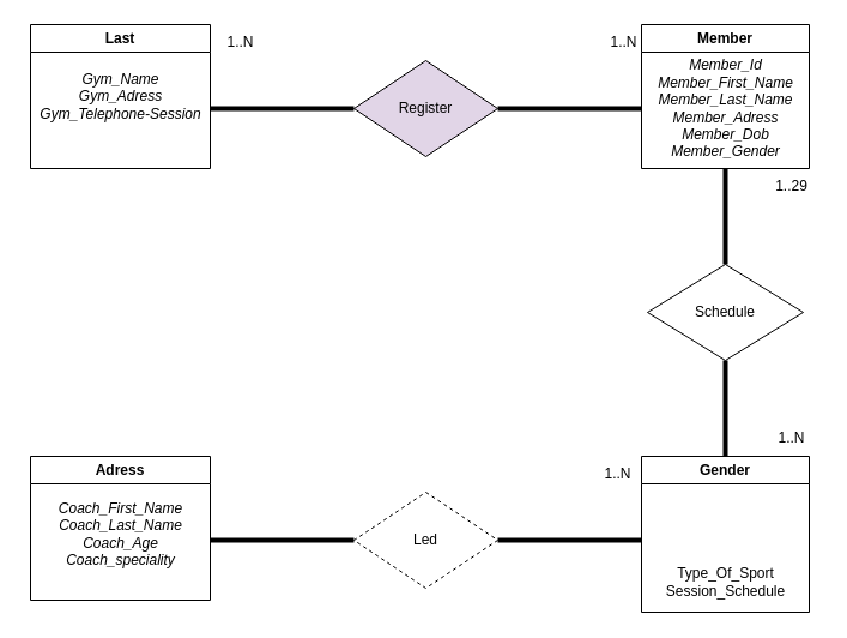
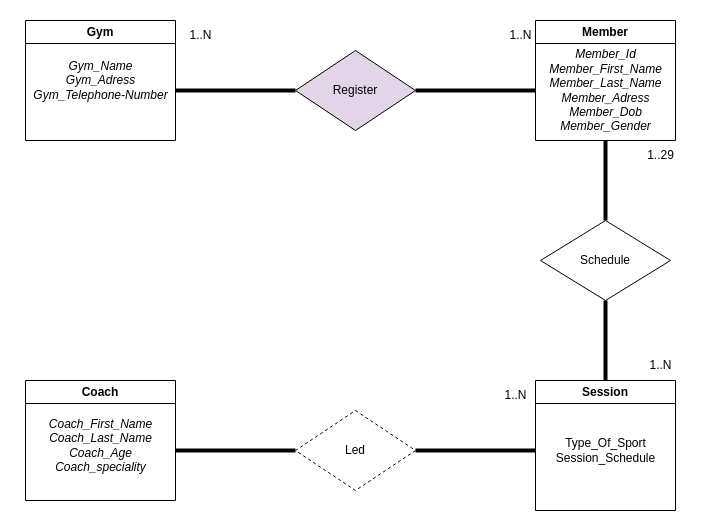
  <mxCell id="0" />
  <mxCell id="1" parent="0" />
- <mxCell id="2" value="Last" style="swimlane;whiteSpace=wrap;html=1;" vertex="1" parent="1"><mxGeometry x="25" y="20" width="150" height="120" as="geometry" /></mxCell>
- <mxCell id="3" value="&lt;i&gt;Gym_Name&lt;br&gt;Gym_Adress&lt;br&gt;Gym_Telephone-Session&lt;/i&gt;" style="text;html=1;align=center;verticalAlign=middle;resizable=0;points=[];autosize=1;strokeColor=none;fillColor=none;" vertex="1" parent="2"><mxGeometry x="-5" y="30" width="160" height="60" as="geometry" /></mxCell>
+ <mxCell id="2" value="Gym" style="swimlane;whiteSpace=wrap;html=1;" vertex="1" parent="1"><mxGeometry x="25" y="20" width="150" height="120" as="geometry" /></mxCell>
+ <mxCell id="3" value="&lt;i&gt;Gym_Name&lt;br&gt;Gym_Adress&lt;br&gt;Gym_Telephone-Number&lt;/i&gt;" style="text;html=1;align=center;verticalAlign=middle;resizable=0;points=[];autosize=1;strokeColor=none;fillColor=none;" vertex="1" parent="2"><mxGeometry x="-5" y="30" width="160" height="60" as="geometry" /></mxCell>
  <mxCell id="4" value="Member" style="swimlane;whiteSpace=wrap;html=1;" vertex="1" parent="1"><mxGeometry x="535" y="20" width="140" height="120" as="geometry" /></mxCell>
  <mxCell id="5" value="&lt;i&gt;Member_Id&lt;/i&gt;&lt;br&gt;&lt;i&gt;Member_First_Name&lt;/i&gt;&lt;br&gt;&lt;i&gt;Member_Last_Name&lt;/i&gt;&lt;br&gt;&lt;i&gt;Member_Adress&lt;/i&gt;&lt;br&gt;&lt;i&gt;Member_Dob&lt;br&gt;Member_Gender&lt;/i&gt;" style="text;html=1;align=center;verticalAlign=middle;resizable=0;points=[];autosize=1;strokeColor=none;fillColor=none;" vertex="1" parent="4"><mxGeometry y="20" width="140" height="100" as="geometry" /></mxCell>
- <mxCell id="6" value="Gender" style="swimlane;whiteSpace=wrap;html=1;" vertex="1" parent="1"><mxGeometry x="535" y="380" width="140" height="130" as="geometry" /></mxCell>
- <mxCell id="7" value="Type_Of_Sport&lt;br&gt;Session_Schedule&lt;br&gt;" style="text;html=1;align=center;verticalAlign=middle;resizable=0;points=[];autosize=1;strokeColor=none;fillColor=none;" vertex="1" parent="6"><mxGeometry x="10" y="85" width="120" height="40" as="geometry" /></mxCell>
- <mxCell id="8" value="Adress" style="swimlane;whiteSpace=wrap;html=1;startSize=23;" vertex="1" parent="1"><mxGeometry x="25" y="380" width="150" height="120" as="geometry" /></mxCell>
+ <mxCell id="6" value="Session" style="swimlane;whiteSpace=wrap;html=1;" vertex="1" parent="1"><mxGeometry x="535" y="380" width="140" height="130" as="geometry" /></mxCell>
+ <mxCell id="7" value="Type_Of_Sport&lt;br&gt;Session_Schedule&lt;br&gt;" style="text;html=1;align=center;verticalAlign=middle;resizable=0;points=[];autosize=1;strokeColor=none;fillColor=none;" vertex="1" parent="6"><mxGeometry x="10" y="50" width="120" height="40" as="geometry" /></mxCell>
+ <mxCell id="8" value="Coach" style="swimlane;whiteSpace=wrap;html=1;startSize=23;" vertex="1" parent="1"><mxGeometry x="25" y="380" width="150" height="120" as="geometry" /></mxCell>
  <mxCell id="9" value="&lt;i&gt;Coach_First_Name&lt;br&gt;Coach_Last_Name&lt;br&gt;Coach_Age&lt;br&gt;Coach_speciality&lt;/i&gt;" style="text;html=1;align=center;verticalAlign=middle;resizable=0;points=[];autosize=1;strokeColor=none;fillColor=none;" vertex="1" parent="8"><mxGeometry x="10" y="30" width="130" height="70" as="geometry" /></mxCell>
  <mxCell id="10" value="1..N" style="text;html=1;align=center;verticalAlign=middle;resizable=0;points=[];autosize=1;strokeColor=none;fillColor=none;" vertex="1" parent="1"><mxGeometry x="175" y="20" width="50" height="30" as="geometry" /></mxCell>
  <mxCell id="11" value="1..N" style="text;html=1;align=center;verticalAlign=middle;resizable=0;points=[];autosize=1;strokeColor=none;fillColor=none;" vertex="1" parent="1"><mxGeometry x="495" y="20" width="50" height="30" as="geometry" /></mxCell>
  <mxCell id="12" value="1..29" style="text;html=1;align=center;verticalAlign=middle;resizable=0;points=[];autosize=1;strokeColor=none;fillColor=none;" vertex="1" parent="1"><mxGeometry x="635" y="140" width="50" height="30" as="geometry" /></mxCell>
  <mxCell id="13" value="1..N" style="text;html=1;align=center;verticalAlign=middle;resizable=0;points=[];autosize=1;strokeColor=none;fillColor=none;" vertex="1" parent="1"><mxGeometry x="635" y="350" width="50" height="30" as="geometry" /></mxCell>
  <mxCell id="14" value="1..N" style="text;html=1;align=center;verticalAlign=middle;resizable=0;points=[];autosize=1;strokeColor=none;fillColor=none;" vertex="1" parent="1"><mxGeometry x="490" y="380" width="50" height="30" as="geometry" /></mxCell>
  <mxCell id="15" value="Register" style="rhombus;whiteSpace=wrap;html=1;fillColor=#e1d5e7;" vertex="1" parent="1"><mxGeometry x="295" y="50" width="120" height="80" as="geometry" /></mxCell>
  <mxCell id="16" value="Schedule" style="rhombus;whiteSpace=wrap;html=1;" vertex="1" parent="1"><mxGeometry x="540" y="220" width="130" height="80" as="geometry" /></mxCell>
  <mxCell id="17" value="Led" style="rhombus;whiteSpace=wrap;html=1;dashed=1;" vertex="1" parent="1"><mxGeometry x="295" y="410" width="120" height="80" as="geometry" /></mxCell>
  <mxCell id="18" value="" style="line;strokeWidth=4;html=1;perimeter=backbonePerimeter;points=[];outlineConnect=0;" vertex="1" parent="1"><mxGeometry x="175" y="85" width="120" height="10" as="geometry" /></mxCell>
  <mxCell id="19" value="" style="line;strokeWidth=4;html=1;perimeter=backbonePerimeter;points=[];outlineConnect=0;" vertex="1" parent="1"><mxGeometry x="415" y="85" width="120" height="10" as="geometry" /></mxCell>
  <mxCell id="20" value="" style="line;strokeWidth=4;html=1;perimeter=backbonePerimeter;points=[];outlineConnect=0;" vertex="1" parent="1"><mxGeometry x="415" y="445" width="120" height="10" as="geometry" /></mxCell>
  <mxCell id="21" value="" style="line;strokeWidth=4;html=1;perimeter=backbonePerimeter;points=[];outlineConnect=0;" vertex="1" parent="1"><mxGeometry x="175" y="445" width="120" height="10" as="geometry" /></mxCell>
  <mxCell id="22" value="" style="line;strokeWidth=4;direction=south;html=1;perimeter=backbonePerimeter;points=[];outlineConnect=0;" vertex="1" parent="1"><mxGeometry x="592.5" y="140" width="25" height="80" as="geometry" /></mxCell>
  <mxCell id="23" value="" style="line;strokeWidth=4;direction=south;html=1;perimeter=backbonePerimeter;points=[];outlineConnect=0;" vertex="1" parent="1"><mxGeometry x="600" y="300" width="10" height="80" as="geometry" /></mxCell>
